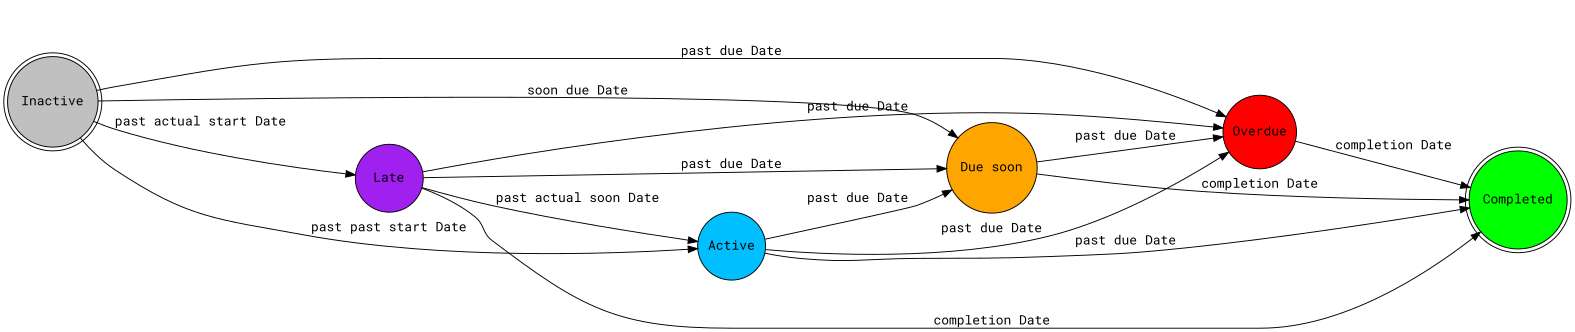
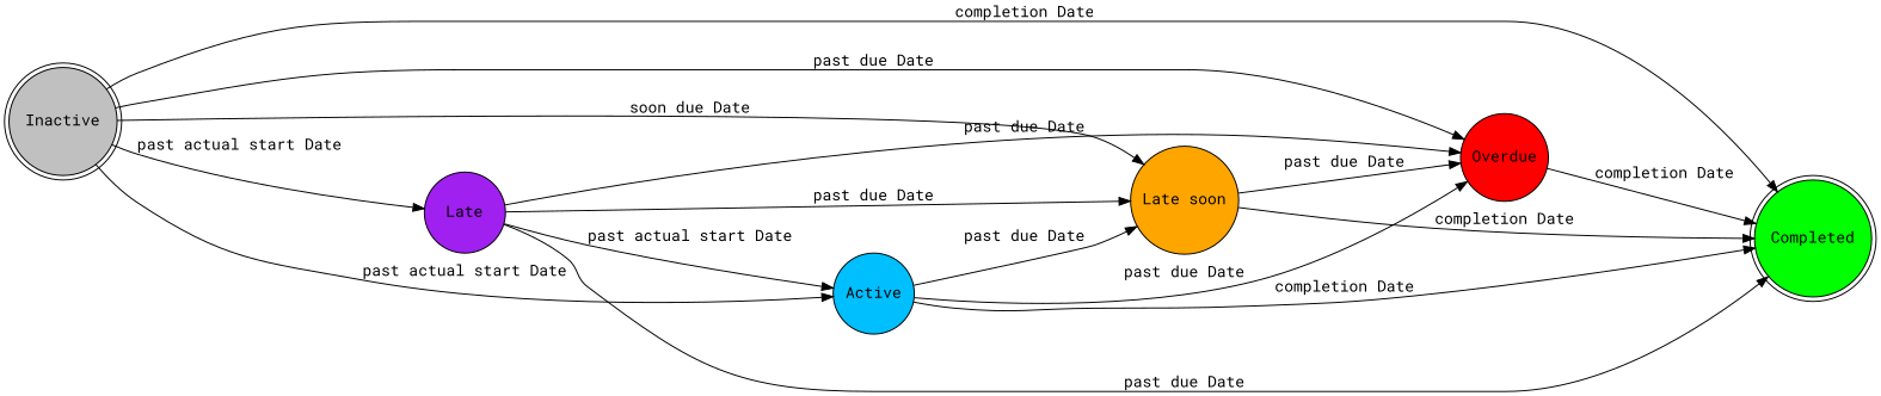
  digraph {
    fontname="Roboto Mono"
    rankdir=LR
    node [fontname="Roboto Mono" shape=circle style=filled]
    edge [fontname="Roboto Mono"]
    Inactive [fillcolor=grey shape=doublecircle width=1]
    Late [fillcolor=purple width=1]
    Active [fillcolor=deepskyblue width=1]
-   "Due soon" [fillcolor=orange width=1]
+   "Due soon" [fillcolor=orange width=1 label="Late soon"]
    Overdue [fillcolor=red width=1]
    Completed [fillcolor=green shape=doublecircle width=1]
    Inactive -> Late [label="past actual start Date"]
-   Inactive -> Active [label="past past start Date"]
+   Inactive -> Active [label="past actual start Date"]
    Inactive -> "Due soon" [label="soon due Date"]
    Inactive -> Overdue [label="past due Date"]
-   Late -> Active [label="past actual soon Date"]
+   Inactive -> Completed [label="completion Date"]
+   Late -> Active [label="past actual start Date"]
    Late -> "Due soon" [label="past due Date"]
    Late -> Overdue [label="past due Date"]
-   Late -> Completed [label="completion Date"]
+   Late -> Completed [label="past due Date"]
    Active -> "Due soon" [label="past due Date"]
    Active -> Overdue [label="past due Date"]
-   Active -> Completed [label="past due Date"]
+   Active -> Completed [label="completion Date"]
    "Due soon" -> Overdue [label="past due Date"]
    "Due soon" -> Completed [label="completion Date"]
    Overdue -> Completed [label="completion Date"]
  }
